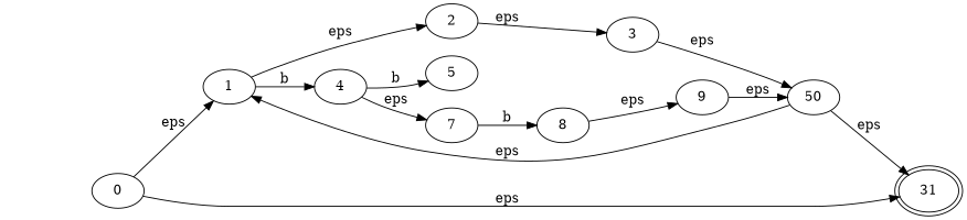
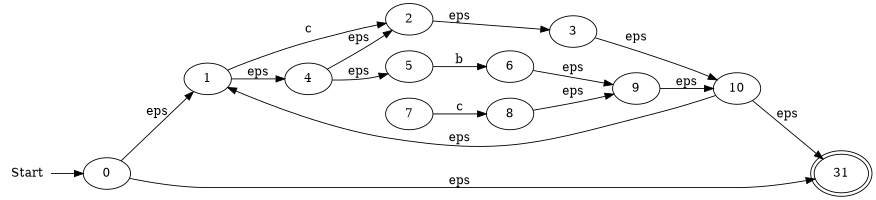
  digraph {
    rankdir=LR
+   Start [shape=plaintext]
    0
    1
    n4 [label=31 peripheries=2]
    2
    4
    3
    5
    7
-   10 [label=50]
+   10
+   6
    8
    9
+   Start -> 0
    0 -> 1 [label=eps]
    0 -> n4 [label=eps]
-   1 -> 2 [label=eps]
-   1 -> 4 [label=b]
+   1 -> 2 [label=c]
+   1 -> 4 [label=eps]
    2 -> 3 [label=eps]
-   4 -> 5 [label=b]
-   4 -> 7 [label=eps]
+   4 -> 5 [label=eps]
+   4 -> 2 [label=eps]
    3 -> 10 [label=eps]
-   7 -> 8 [label=b]
+   5 -> 6 [label=b]
+   7 -> 8 [label=c]
    10 -> 1 [constraint=false label=eps]
    10 -> n4 [label=eps]
+   6 -> 9 [label=eps]
    8 -> 9 [label=eps]
    9 -> 10 [label=eps]
  }
